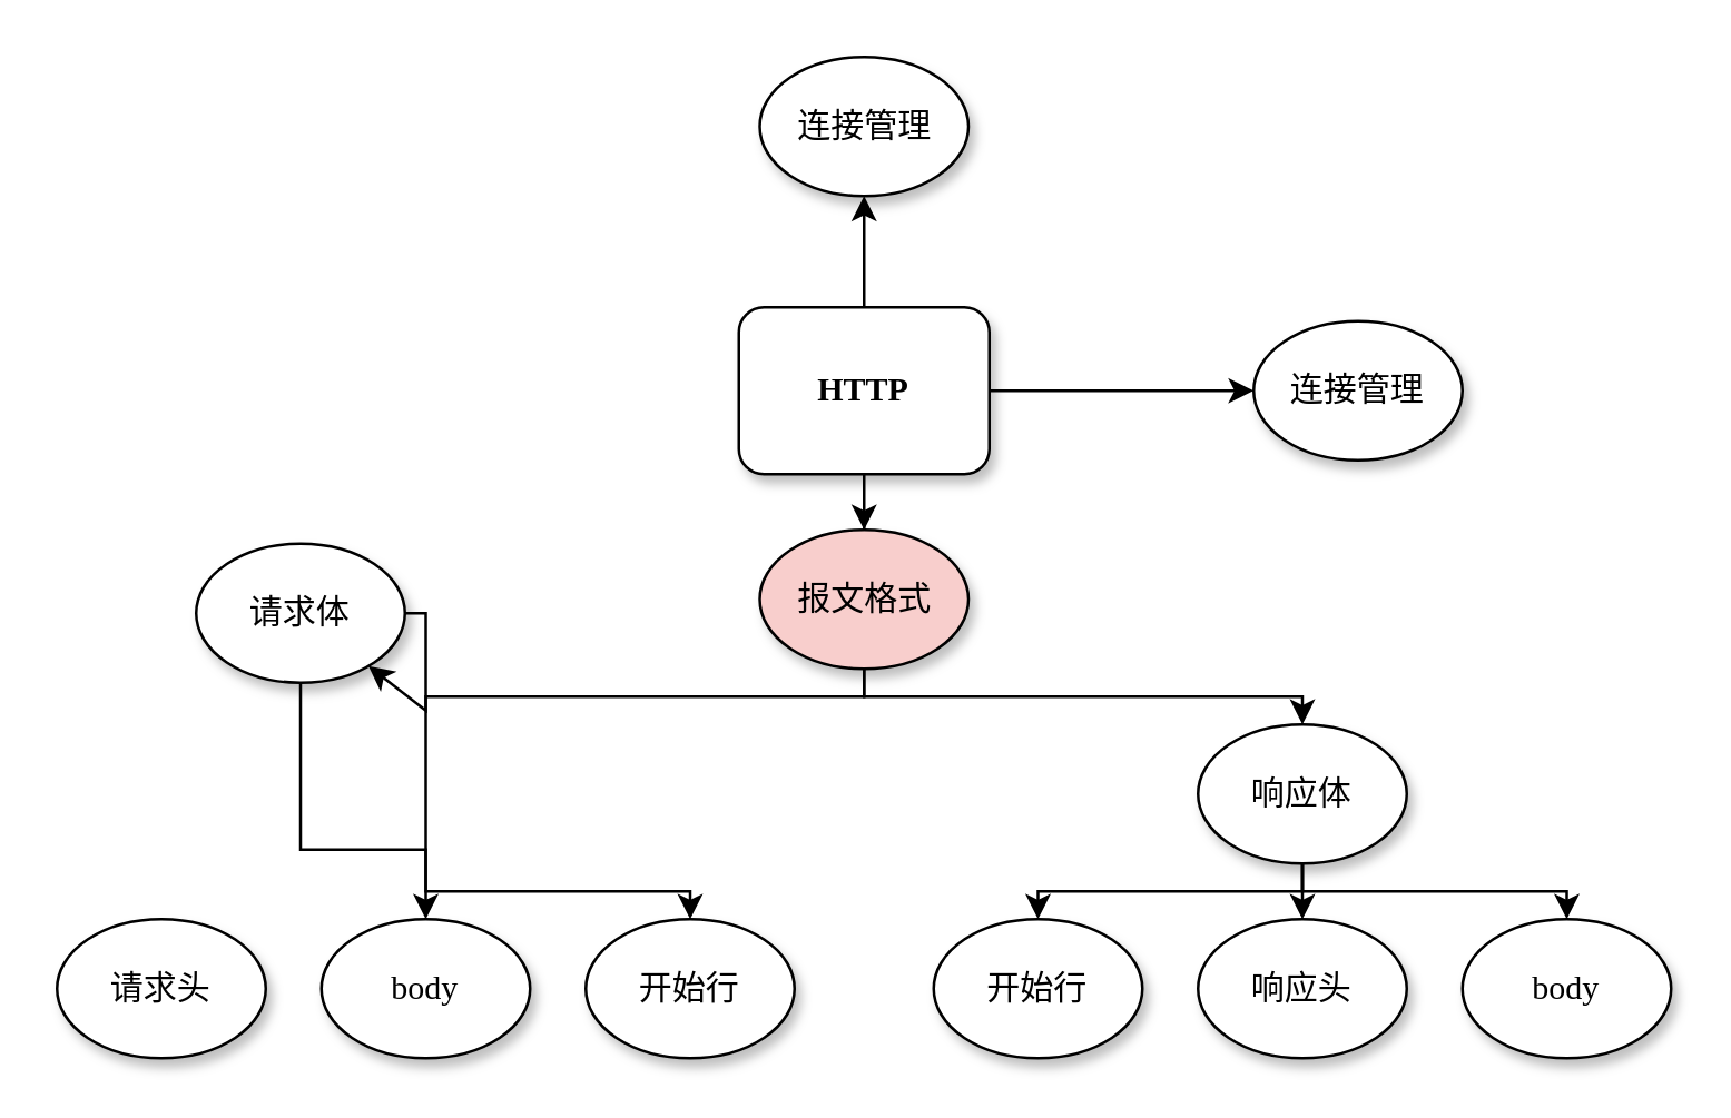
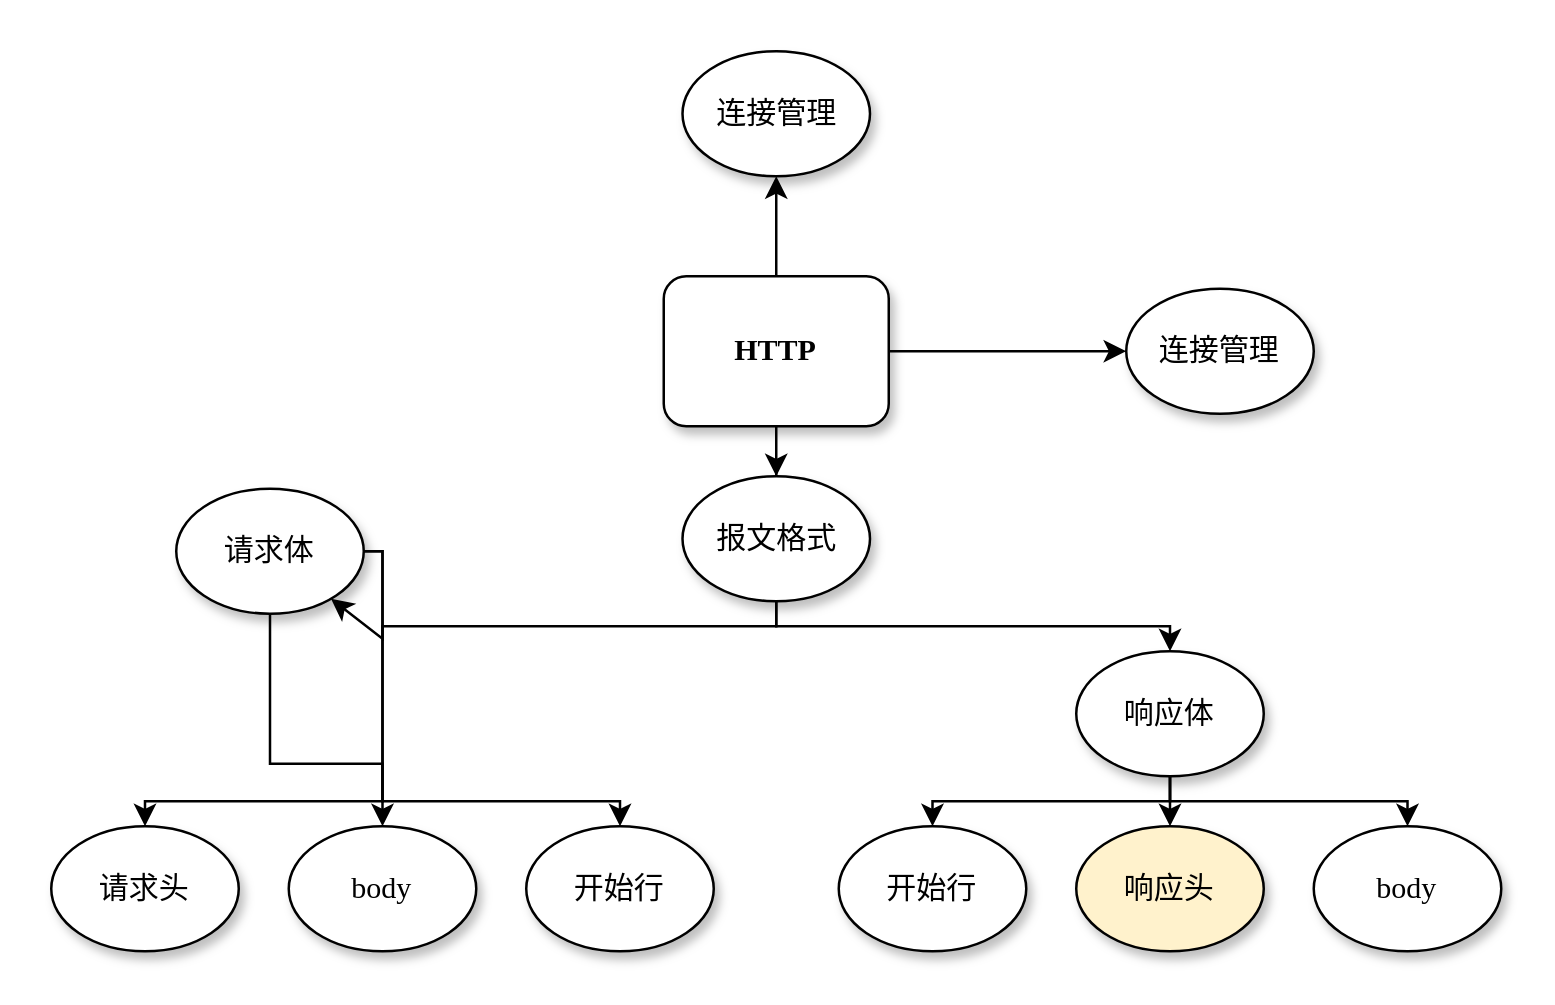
  <mxCell id="0" />
  <mxCell id="1" parent="0" />
  <mxCell id="2" style="edgeStyle=orthogonalEdgeStyle;rounded=0;orthogonalLoop=1;jettySize=auto;html=1;entryDx=0;entryDy=0;noEdgeStyle=1;strokeColor=none;" edge="1" parent="1" source="6" target="9"><mxGeometry relative="1" as="geometry"><Array as="points"><mxPoint x="310" y="165" /><mxPoint x="310" y="185" /></Array></mxGeometry></mxCell>
  <mxCell id="3" style="edgeStyle=orthogonalEdgeStyle;rounded=0;orthogonalLoop=1;jettySize=auto;html=1;strokeColor=#000000;" edge="1" parent="1" source="6" target="9"><mxGeometry relative="1" as="geometry"><Array as="points" /></mxGeometry></mxCell>
  <mxCell id="4" value="" style="edgeStyle=orthogonalEdgeStyle;rounded=0;orthogonalLoop=1;jettySize=auto;html=1;strokeColor=#000000;entryX=0;entryY=0.5;entryDx=0;entryDy=0;" edge="1" parent="1" source="6" target="24"><mxGeometry relative="1" as="geometry"><mxPoint x="435" y="140" as="targetPoint" /></mxGeometry></mxCell>
  <mxCell id="5" style="edgeStyle=orthogonalEdgeStyle;rounded=0;orthogonalLoop=1;jettySize=auto;html=1;exitX=0.5;exitY=0;exitDx=0;exitDy=0;entryX=0.5;entryY=1;entryDx=0;entryDy=0;strokeColor=#000000;" edge="1" parent="1" source="6" target="25"><mxGeometry relative="1" as="geometry" /></mxCell>
  <mxCell id="6" value="HTTP" style="whiteSpace=wrap;html=1;shadow=1;comic=0;labelBackgroundColor=none;strokeWidth=1;fontFamily=Verdana;fontSize=12;align=center;fontStyle=1;rounded=1;" parent="1" vertex="1"><mxGeometry x="265" y="110" width="90" height="60" as="geometry" /></mxCell>
  <mxCell id="7" style="edgeStyle=orthogonalEdgeStyle;rounded=0;orthogonalLoop=1;jettySize=auto;html=1;entryDx=0;entryDy=0;noEdgeStyle=1;" edge="1" parent="1" source="9" target="13"><mxGeometry relative="1" as="geometry"><Array as="points"><mxPoint x="310" y="235" /><mxPoint x="310" y="250" /><mxPoint x="152.5" y="250" /><mxPoint x="152.5" y="255" /></Array></mxGeometry></mxCell>
  <mxCell id="8" value="" style="edgeStyle=orthogonalEdgeStyle;rounded=0;orthogonalLoop=1;jettySize=auto;html=1;noEdgeStyle=1;" edge="1" parent="1" source="9" target="19"><mxGeometry relative="1" as="geometry"><Array as="points"><mxPoint x="310" y="235" /><mxPoint x="310" y="250" /><mxPoint x="467.5" y="250" /><mxPoint x="467.5" y="255" /></Array></mxGeometry></mxCell>
- <mxCell id="9" value="报文格式" style="ellipse;whiteSpace=wrap;html=1;rounded=0;shadow=1;comic=0;labelBackgroundColor=none;strokeWidth=1;fontFamily=Verdana;fontSize=12;align=center;fillColor=#f8cecc;" parent="1" vertex="1"><mxGeometry x="272.5" y="190" width="75" height="50" as="geometry" /></mxCell>
+ <mxCell id="9" value="报文格式" style="ellipse;whiteSpace=wrap;html=1;rounded=0;shadow=1;comic=0;labelBackgroundColor=none;strokeWidth=1;fontFamily=Verdana;fontSize=12;align=center;" parent="1" vertex="1"><mxGeometry x="272.5" y="190" width="75" height="50" as="geometry" /></mxCell>
+ <mxCell id="10" style="edgeStyle=orthogonalEdgeStyle;rounded=0;orthogonalLoop=1;jettySize=auto;html=1;exitDx=0;exitDy=0;entryDx=0;entryDy=0;strokeColor=#000000;" edge="1" parent="1" source="13" target="14"><mxGeometry relative="1" as="geometry"><Array as="points"><mxPoint x="152.5" y="305" /><mxPoint x="152.5" y="320" /><mxPoint x="57.5" y="320" /><mxPoint x="57.5" y="325" /></Array></mxGeometry></mxCell>
  <mxCell id="11" style="edgeStyle=orthogonalEdgeStyle;rounded=0;orthogonalLoop=1;jettySize=auto;html=1;exitDx=0;exitDy=0;entryDx=0;entryDy=0;strokeColor=#000000;" edge="1" parent="1" source="13" target="15"><mxGeometry relative="1" as="geometry"><Array as="points"><mxPoint x="152.5" y="305" /><mxPoint x="152.5" y="320" /><mxPoint x="152.5" y="325" /></Array></mxGeometry></mxCell>
  <mxCell id="12" style="edgeStyle=orthogonalEdgeStyle;rounded=0;orthogonalLoop=1;jettySize=auto;html=1;exitDx=0;exitDy=0;entryDx=0;entryDy=0;strokeColor=#000000;" edge="1" parent="1" source="13" target="23"><mxGeometry relative="1" as="geometry"><Array as="points"><mxPoint x="152.5" y="305" /><mxPoint x="152.5" y="320" /><mxPoint x="247.5" y="320" /><mxPoint x="247.5" y="325" /></Array></mxGeometry></mxCell>
  <mxCell id="13" value="请求体" style="ellipse;whiteSpace=wrap;html=1;rounded=0;shadow=1;comic=0;labelBackgroundColor=none;strokeWidth=1;fontFamily=Verdana;fontSize=12;align=center;" parent="1" vertex="1"><mxGeometry x="70" y="195" width="75" height="50" as="geometry" /></mxCell>
  <mxCell id="14" value="请求头&lt;br&gt;" style="ellipse;whiteSpace=wrap;html=1;rounded=0;shadow=1;comic=0;labelBackgroundColor=none;strokeWidth=1;fontFamily=Verdana;fontSize=12;align=center;" vertex="1" parent="1"><mxGeometry x="20" y="330" width="75" height="50" as="geometry" /></mxCell>
  <mxCell id="15" value="body" style="ellipse;whiteSpace=wrap;html=1;rounded=0;shadow=1;comic=0;labelBackgroundColor=none;strokeWidth=1;fontFamily=Verdana;fontSize=12;align=center;" vertex="1" parent="1"><mxGeometry x="115" y="330" width="75" height="50" as="geometry" /></mxCell>
  <mxCell id="16" value="" style="edgeStyle=orthogonalEdgeStyle;rounded=0;orthogonalLoop=1;jettySize=auto;html=1;noEdgeStyle=1;" edge="1" parent="1" source="19" target="20"><mxGeometry relative="1" as="geometry"><Array as="points"><mxPoint x="467.5" y="305" /><mxPoint x="467.5" y="320" /><mxPoint x="372.5" y="320" /><mxPoint x="372.5" y="325" /></Array></mxGeometry></mxCell>
  <mxCell id="17" value="" style="edgeStyle=orthogonalEdgeStyle;rounded=0;orthogonalLoop=1;jettySize=auto;html=1;noEdgeStyle=1;" edge="1" parent="1" source="19" target="21"><mxGeometry relative="1" as="geometry"><Array as="points"><mxPoint x="467.5" y="305" /><mxPoint x="467.5" y="320" /><mxPoint x="467.5" y="325" /></Array></mxGeometry></mxCell>
  <mxCell id="18" value="" style="edgeStyle=orthogonalEdgeStyle;rounded=0;orthogonalLoop=1;jettySize=auto;html=1;noEdgeStyle=1;" edge="1" parent="1" source="19" target="22"><mxGeometry relative="1" as="geometry"><Array as="points"><mxPoint x="467.5" y="305" /><mxPoint x="467.5" y="320" /><mxPoint x="562.5" y="320" /><mxPoint x="562.5" y="325" /></Array></mxGeometry></mxCell>
  <mxCell id="19" value="响应体" style="ellipse;whiteSpace=wrap;html=1;rounded=0;shadow=1;comic=0;labelBackgroundColor=none;strokeWidth=1;fontFamily=Verdana;fontSize=12;align=center;" vertex="1" parent="1"><mxGeometry x="430" y="260" width="75" height="50" as="geometry" /></mxCell>
  <mxCell id="20" value="开始行" style="ellipse;whiteSpace=wrap;html=1;rounded=0;shadow=1;comic=0;labelBackgroundColor=none;strokeWidth=1;fontFamily=Verdana;fontSize=12;align=center;" vertex="1" parent="1"><mxGeometry x="335" y="330" width="75" height="50" as="geometry" /></mxCell>
- <mxCell id="21" value="响应头" style="ellipse;whiteSpace=wrap;html=1;rounded=0;shadow=1;comic=0;labelBackgroundColor=none;strokeWidth=1;fontFamily=Verdana;fontSize=12;align=center;" vertex="1" parent="1"><mxGeometry x="430" y="330" width="75" height="50" as="geometry" /></mxCell>
+ <mxCell id="21" value="响应头" style="ellipse;whiteSpace=wrap;html=1;rounded=0;shadow=1;comic=0;labelBackgroundColor=none;strokeWidth=1;fontFamily=Verdana;fontSize=12;align=center;fillColor=#fff2cc;" vertex="1" parent="1"><mxGeometry x="430" y="330" width="75" height="50" as="geometry" /></mxCell>
  <mxCell id="22" value="body" style="ellipse;whiteSpace=wrap;html=1;rounded=0;shadow=1;comic=0;labelBackgroundColor=none;strokeWidth=1;fontFamily=Verdana;fontSize=12;align=center;" vertex="1" parent="1"><mxGeometry x="525" y="330" width="75" height="50" as="geometry" /></mxCell>
  <mxCell id="23" value="开始行" style="ellipse;whiteSpace=wrap;html=1;rounded=0;shadow=1;comic=0;labelBackgroundColor=none;strokeWidth=1;fontFamily=Verdana;fontSize=12;align=center;" vertex="1" parent="1"><mxGeometry x="210" y="330" width="75" height="50" as="geometry" /></mxCell>
  <mxCell id="24" value="连接管理" style="ellipse;whiteSpace=wrap;html=1;rounded=0;shadow=1;comic=0;labelBackgroundColor=none;strokeWidth=1;fontFamily=Verdana;fontSize=12;align=center;" vertex="1" parent="1"><mxGeometry x="450" y="115" width="75" height="50" as="geometry" /></mxCell>
  <mxCell id="25" value="连接管理" style="ellipse;whiteSpace=wrap;html=1;rounded=0;shadow=1;comic=0;labelBackgroundColor=none;strokeWidth=1;fontFamily=Verdana;fontSize=12;align=center;" vertex="1" parent="1"><mxGeometry x="272.5" y="20" width="75" height="50" as="geometry" /></mxCell>
